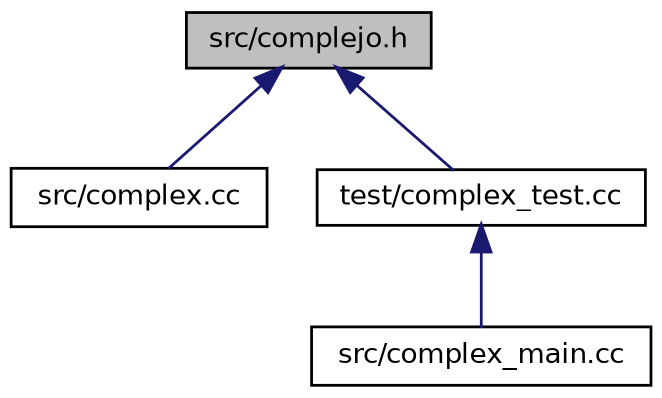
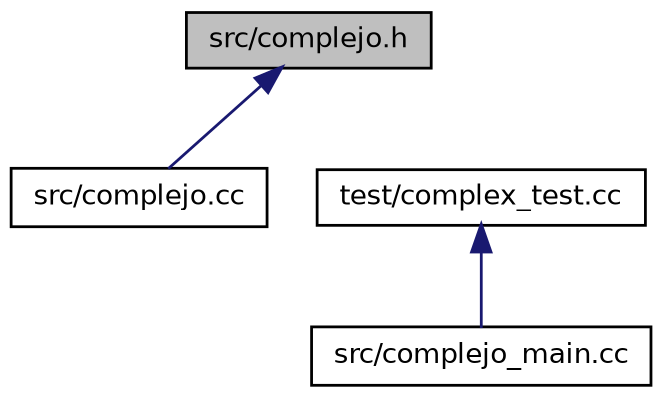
  digraph {
    node [color=black fillcolor=white fontname=Helvetica fontsize=10 shape=record style=filled]
    edge [color=midnightblue dir=back fontname=Helvetica fontsize=10 labelfontname=Helvetica labelfontsize=10 style=solid]
    n1 [fillcolor=grey75 fontcolor=black height=0.2 label="src/complejo.h" width=0.4]
-   n2 [height=0.2 label="src/complex.cc" width=0.4]
+   n2 [height=0.2 label="src/complejo.cc" width=0.4]
    n3 [height=0.2 label="test/complex_test.cc" width=0.4]
-   n4 [height=0.2 label="src/complex_main.cc" width=0.4]
+   n4 [height=0.2 label="src/complejo_main.cc" width=0.4]
    n1 -> n2
-   n1 -> n3
    n3 -> n4
  }
